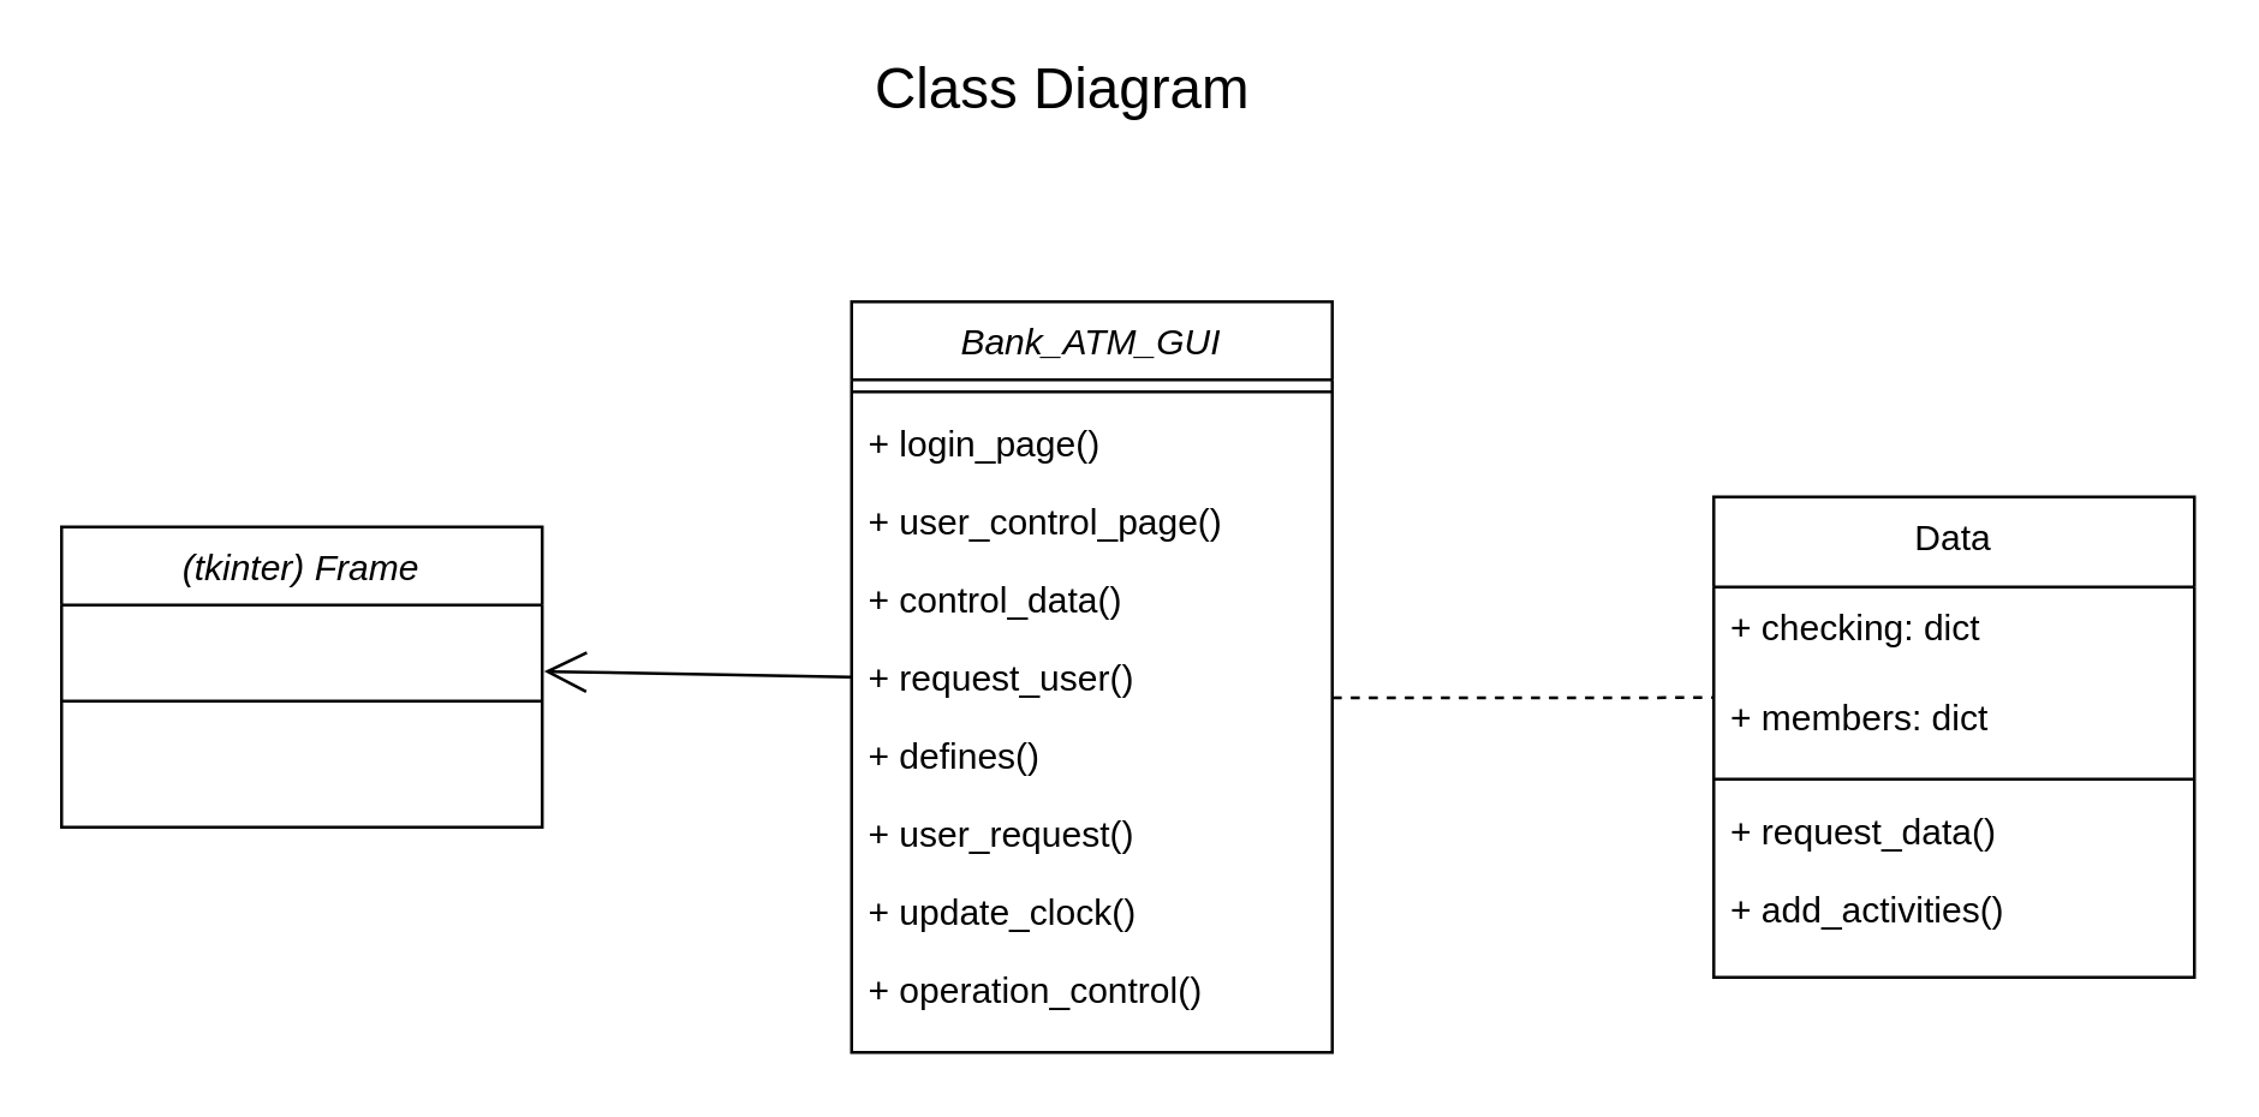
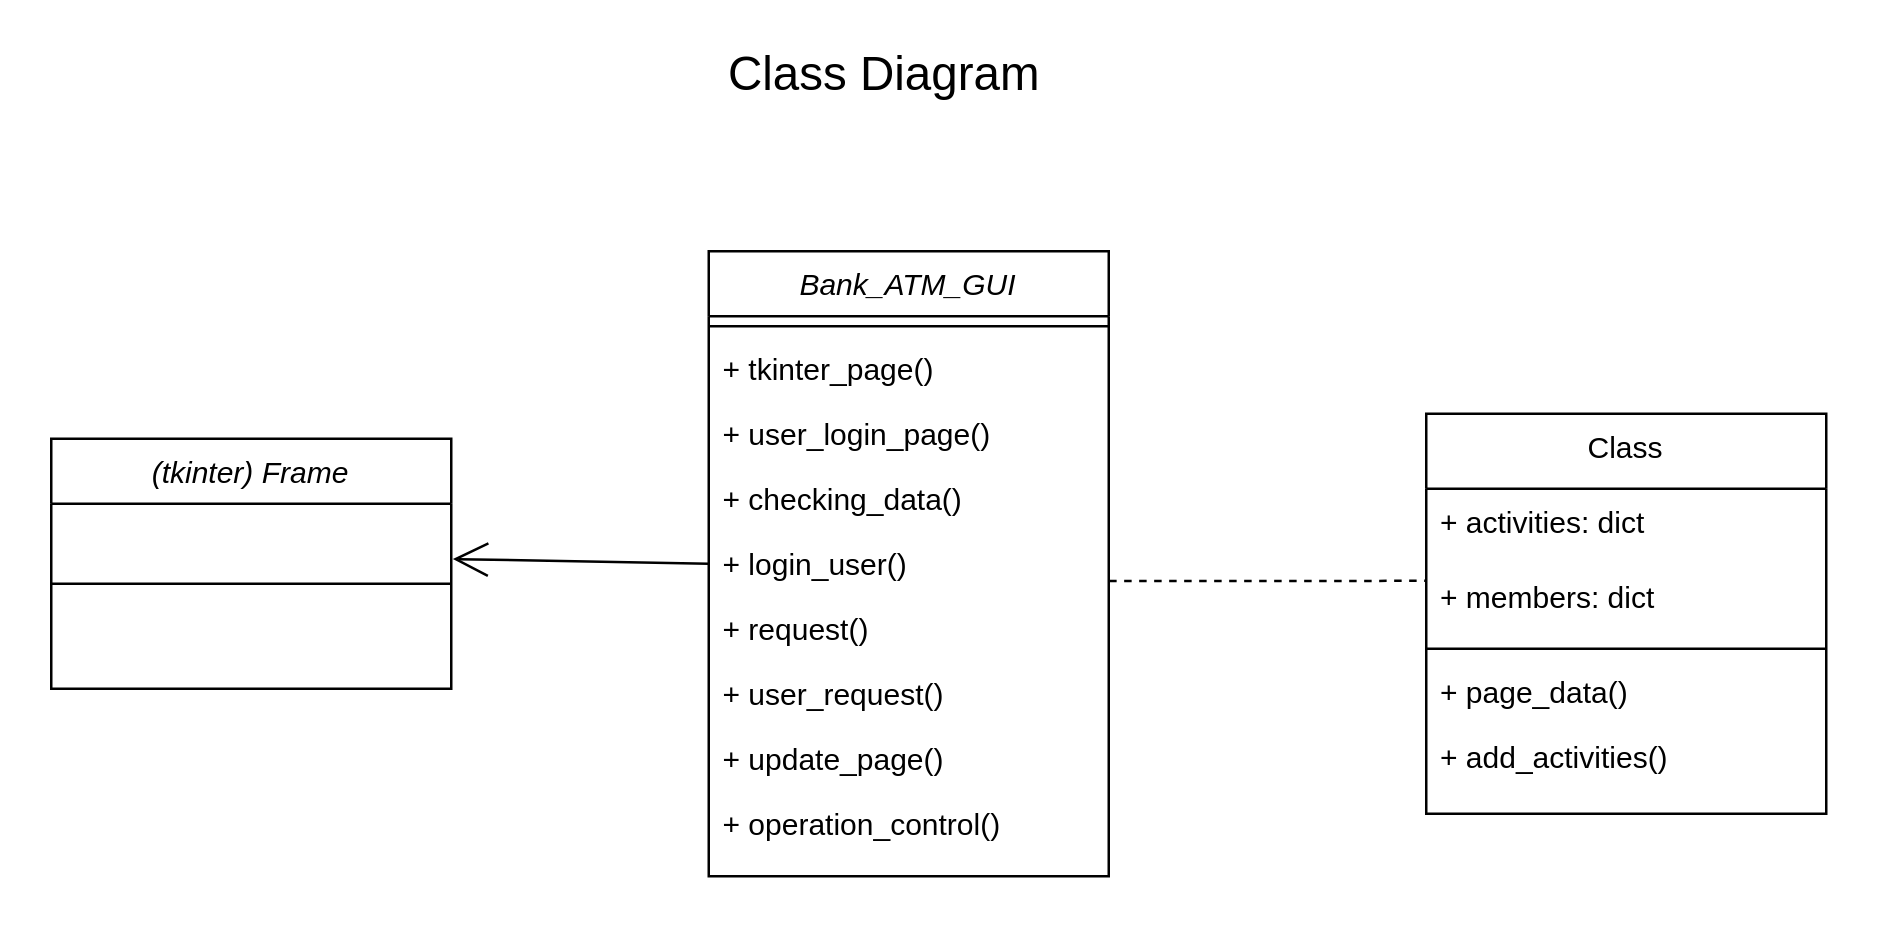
  <mxCell id="0" />
  <mxCell id="1" parent="0" />
- <mxCell id="2" value="Data" style="swimlane;fontStyle=0;align=center;verticalAlign=top;childLayout=stackLayout;horizontal=1;startSize=30;horizontalStack=0;resizeParent=1;resizeLast=0;collapsible=1;marginBottom=0;rounded=0;shadow=0;strokeWidth=1;" parent="1" vertex="1"><mxGeometry x="570" y="165" width="160" height="160" as="geometry"><mxRectangle x="130" y="380" width="160" height="26" as="alternateBounds" /></mxGeometry></mxCell>
- <mxCell id="3" value="+ checking: dict" style="text;align=left;verticalAlign=top;spacingLeft=4;spacingRight=4;overflow=hidden;rotatable=0;points=[[0,0.5],[1,0.5]];portConstraint=eastwest;rounded=0;shadow=0;html=0;" parent="2" vertex="1"><mxGeometry y="30" width="160" height="30" as="geometry" /></mxCell>
+ <mxCell id="2" value="Class" style="swimlane;fontStyle=0;align=center;verticalAlign=top;childLayout=stackLayout;horizontal=1;startSize=30;horizontalStack=0;resizeParent=1;resizeLast=0;collapsible=1;marginBottom=0;rounded=0;shadow=0;strokeWidth=1;" parent="1" vertex="1"><mxGeometry x="570" y="165" width="160" height="160" as="geometry"><mxRectangle x="130" y="380" width="160" height="26" as="alternateBounds" /></mxGeometry></mxCell>
+ <mxCell id="3" value="+ activities: dict" style="text;align=left;verticalAlign=top;spacingLeft=4;spacingRight=4;overflow=hidden;rotatable=0;points=[[0,0.5],[1,0.5]];portConstraint=eastwest;rounded=0;shadow=0;html=0;" parent="2" vertex="1"><mxGeometry y="30" width="160" height="30" as="geometry" /></mxCell>
  <mxCell id="4" value="+ members: dict" style="text;align=left;verticalAlign=top;spacingLeft=4;spacingRight=4;overflow=hidden;rotatable=0;points=[[0,0.5],[1,0.5]];portConstraint=eastwest;rounded=0;shadow=0;html=0;" parent="2" vertex="1"><mxGeometry y="60" width="160" height="30" as="geometry" /></mxCell>
  <mxCell id="5" value="" style="line;html=1;strokeWidth=1;align=left;verticalAlign=middle;spacingTop=-1;spacingLeft=3;spacingRight=3;rotatable=0;labelPosition=right;points=[];portConstraint=eastwest;" parent="2" vertex="1"><mxGeometry y="90" width="160" height="8" as="geometry" /></mxCell>
- <mxCell id="6" value="+ request_data()" style="text;align=left;verticalAlign=top;spacingLeft=4;spacingRight=4;overflow=hidden;rotatable=0;points=[[0,0.5],[1,0.5]];portConstraint=eastwest;fontStyle=0" parent="2" vertex="1"><mxGeometry y="98" width="160" height="26" as="geometry" /></mxCell>
+ <mxCell id="6" value="+ page_data()" style="text;align=left;verticalAlign=top;spacingLeft=4;spacingRight=4;overflow=hidden;rotatable=0;points=[[0,0.5],[1,0.5]];portConstraint=eastwest;fontStyle=0" parent="2" vertex="1"><mxGeometry y="98" width="160" height="26" as="geometry" /></mxCell>
  <mxCell id="7" value="+ add_activities()" style="text;align=left;verticalAlign=top;spacingLeft=4;spacingRight=4;overflow=hidden;rotatable=0;points=[[0,0.5],[1,0.5]];portConstraint=eastwest;fontStyle=0" parent="2" vertex="1"><mxGeometry y="124" width="160" height="26" as="geometry" /></mxCell>
  <mxCell id="8" value="(tkinter) Frame" style="swimlane;fontStyle=2;align=center;verticalAlign=top;childLayout=stackLayout;horizontal=1;startSize=26;horizontalStack=0;resizeParent=1;resizeLast=0;collapsible=1;marginBottom=0;rounded=0;shadow=0;strokeWidth=1;" parent="1" vertex="1"><mxGeometry x="20" y="175" width="160" height="100" as="geometry"><mxRectangle x="230" y="140" width="160" height="26" as="alternateBounds" /></mxGeometry></mxCell>
  <mxCell id="9" value="" style="line;html=1;strokeWidth=1;align=left;verticalAlign=middle;spacingTop=-1;spacingLeft=3;spacingRight=3;rotatable=0;labelPosition=right;points=[];portConstraint=eastwest;" parent="8" vertex="1"><mxGeometry y="26" width="160" height="64" as="geometry" /></mxCell>
  <mxCell id="10" value="Bank_ATM_GUI" style="swimlane;fontStyle=2;align=center;verticalAlign=top;childLayout=stackLayout;horizontal=1;startSize=26;horizontalStack=0;resizeParent=1;resizeLast=0;collapsible=1;marginBottom=0;rounded=0;shadow=0;strokeWidth=1;" parent="1" vertex="1"><mxGeometry x="283" y="100" width="160" height="250" as="geometry"><mxRectangle x="230" y="140" width="160" height="26" as="alternateBounds" /></mxGeometry></mxCell>
  <mxCell id="11" value="" style="line;html=1;strokeWidth=1;align=left;verticalAlign=middle;spacingTop=-1;spacingLeft=3;spacingRight=3;rotatable=0;labelPosition=right;points=[];portConstraint=eastwest;" parent="10" vertex="1"><mxGeometry y="26" width="160" height="8" as="geometry" /></mxCell>
- <mxCell id="12" value="+ login_page()" style="text;align=left;verticalAlign=top;spacingLeft=4;spacingRight=4;overflow=hidden;rotatable=0;points=[[0,0.5],[1,0.5]];portConstraint=eastwest;rounded=0;shadow=0;html=0;" parent="10" vertex="1"><mxGeometry y="34" width="160" height="26" as="geometry" /></mxCell>
- <mxCell id="13" value="+ user_control_page()" style="text;align=left;verticalAlign=top;spacingLeft=4;spacingRight=4;overflow=hidden;rotatable=0;points=[[0,0.5],[1,0.5]];portConstraint=eastwest;" parent="10" vertex="1"><mxGeometry y="60" width="160" height="26" as="geometry" /></mxCell>
- <mxCell id="14" value="+ control_data()" style="text;align=left;verticalAlign=top;spacingLeft=4;spacingRight=4;overflow=hidden;rotatable=0;points=[[0,0.5],[1,0.5]];portConstraint=eastwest;rounded=0;shadow=0;html=0;" vertex="1" parent="10"><mxGeometry y="86" width="160" height="26" as="geometry" /></mxCell>
- <mxCell id="15" value="+ request_user()" style="text;align=left;verticalAlign=top;spacingLeft=4;spacingRight=4;overflow=hidden;rotatable=0;points=[[0,0.5],[1,0.5]];portConstraint=eastwest;" vertex="1" parent="10"><mxGeometry y="112" width="160" height="26" as="geometry" /></mxCell>
- <mxCell id="16" value="+ defines()" style="text;align=left;verticalAlign=top;spacingLeft=4;spacingRight=4;overflow=hidden;rotatable=0;points=[[0,0.5],[1,0.5]];portConstraint=eastwest;rounded=0;shadow=0;html=0;" vertex="1" parent="10"><mxGeometry y="138" width="160" height="26" as="geometry" /></mxCell>
+ <mxCell id="12" value="+ tkinter_page()" style="text;align=left;verticalAlign=top;spacingLeft=4;spacingRight=4;overflow=hidden;rotatable=0;points=[[0,0.5],[1,0.5]];portConstraint=eastwest;rounded=0;shadow=0;html=0;" parent="10" vertex="1"><mxGeometry y="34" width="160" height="26" as="geometry" /></mxCell>
+ <mxCell id="13" value="+ user_login_page()" style="text;align=left;verticalAlign=top;spacingLeft=4;spacingRight=4;overflow=hidden;rotatable=0;points=[[0,0.5],[1,0.5]];portConstraint=eastwest;" parent="10" vertex="1"><mxGeometry y="60" width="160" height="26" as="geometry" /></mxCell>
+ <mxCell id="14" value="+ checking_data()" style="text;align=left;verticalAlign=top;spacingLeft=4;spacingRight=4;overflow=hidden;rotatable=0;points=[[0,0.5],[1,0.5]];portConstraint=eastwest;rounded=0;shadow=0;html=0;" vertex="1" parent="10"><mxGeometry y="86" width="160" height="26" as="geometry" /></mxCell>
+ <mxCell id="15" value="+ login_user()" style="text;align=left;verticalAlign=top;spacingLeft=4;spacingRight=4;overflow=hidden;rotatable=0;points=[[0,0.5],[1,0.5]];portConstraint=eastwest;" vertex="1" parent="10"><mxGeometry y="112" width="160" height="26" as="geometry" /></mxCell>
+ <mxCell id="16" value="+ request()" style="text;align=left;verticalAlign=top;spacingLeft=4;spacingRight=4;overflow=hidden;rotatable=0;points=[[0,0.5],[1,0.5]];portConstraint=eastwest;rounded=0;shadow=0;html=0;" vertex="1" parent="10"><mxGeometry y="138" width="160" height="26" as="geometry" /></mxCell>
  <mxCell id="17" value="+ user_request()" style="text;align=left;verticalAlign=top;spacingLeft=4;spacingRight=4;overflow=hidden;rotatable=0;points=[[0,0.5],[1,0.5]];portConstraint=eastwest;" vertex="1" parent="10"><mxGeometry y="164" width="160" height="26" as="geometry" /></mxCell>
- <mxCell id="18" value="+ update_clock()" style="text;align=left;verticalAlign=top;spacingLeft=4;spacingRight=4;overflow=hidden;rotatable=0;points=[[0,0.5],[1,0.5]];portConstraint=eastwest;" vertex="1" parent="10"><mxGeometry y="190" width="160" height="26" as="geometry" /></mxCell>
+ <mxCell id="18" value="+ update_page()" style="text;align=left;verticalAlign=top;spacingLeft=4;spacingRight=4;overflow=hidden;rotatable=0;points=[[0,0.5],[1,0.5]];portConstraint=eastwest;" vertex="1" parent="10"><mxGeometry y="190" width="160" height="26" as="geometry" /></mxCell>
  <mxCell id="19" value="+ operation_control()" style="text;align=left;verticalAlign=top;spacingLeft=4;spacingRight=4;overflow=hidden;rotatable=0;points=[[0,0.5],[1,0.5]];portConstraint=eastwest;" vertex="1" parent="10"><mxGeometry y="216" width="160" height="26" as="geometry" /></mxCell>
  <mxCell id="20" value="" style="endArrow=none;endFill=0;endSize=12;html=1;exitX=1.001;exitY=0.766;exitDx=0;exitDy=0;exitPerimeter=0;entryX=-0.001;entryY=0.228;entryDx=0;entryDy=0;entryPerimeter=0;dashed=1;" edge="1" parent="1" source="15" target="4"><mxGeometry width="160" relative="1" as="geometry"><mxPoint x="501.6" y="133.808" as="sourcePoint" /><mxPoint x="594" y="291" as="targetPoint" /></mxGeometry></mxCell>
  <mxCell id="21" value="" style="endArrow=open;endFill=1;endSize=12;html=1;entryX=1.004;entryY=-0.149;entryDx=0;entryDy=0;entryPerimeter=0;exitX=0;exitY=0.5;exitDx=0;exitDy=0;" edge="1" parent="1" source="15"><mxGeometry width="160" relative="1" as="geometry"><mxPoint x="340" y="144" as="sourcePoint" /><mxPoint x="180.64" y="223.126" as="targetPoint" /></mxGeometry></mxCell>
  <mxCell id="22" value="&lt;font style=&quot;font-size: 19px&quot;&gt;Class Diagram&lt;/font&gt;" style="text;html=1;resizable=0;autosize=1;align=center;verticalAlign=middle;points=[];fillColor=none;strokeColor=none;rounded=0;" vertex="1" parent="1"><mxGeometry x="283" y="20" width="140" height="20" as="geometry" /></mxCell>
